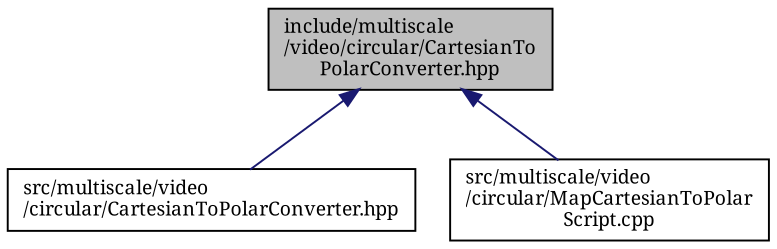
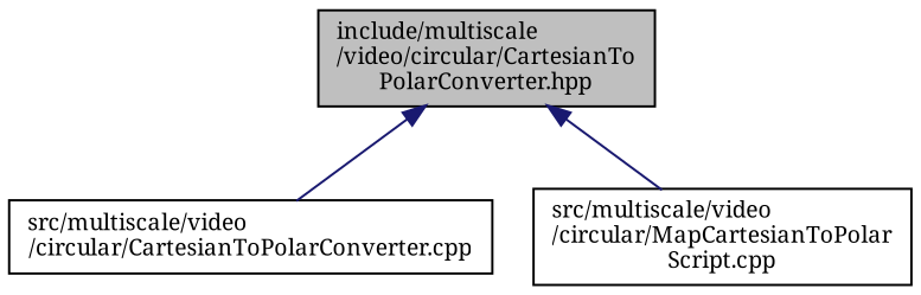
  digraph {
    fontname="Noto Serif"
    node [color=black fillcolor=white fontname="Noto Serif" fontsize=10 shape=record style=filled]
    edge [color=midnightblue dir=back fontname="Noto Serif" fontsize=10 labelfontname=Helvetica labelfontsize=10 style=solid]
    n1 [fillcolor=grey75 fontcolor=black height=0.2 label="include/multiscale\l/video/circular/CartesianTo\lPolarConverter.hpp" width=0.4]
-   n2 [height=0.2 label="src/multiscale/video\l/circular/CartesianToPolarConverter.hpp" width=0.4]
+   n2 [height=0.2 label="src/multiscale/video\l/circular/CartesianToPolarConverter.cpp" width=0.4]
    n3 [height=0.2 label="src/multiscale/video\l/circular/MapCartesianToPolar\lScript.cpp" width=0.4]
    n1 -> n2
    n1 -> n3
  }
